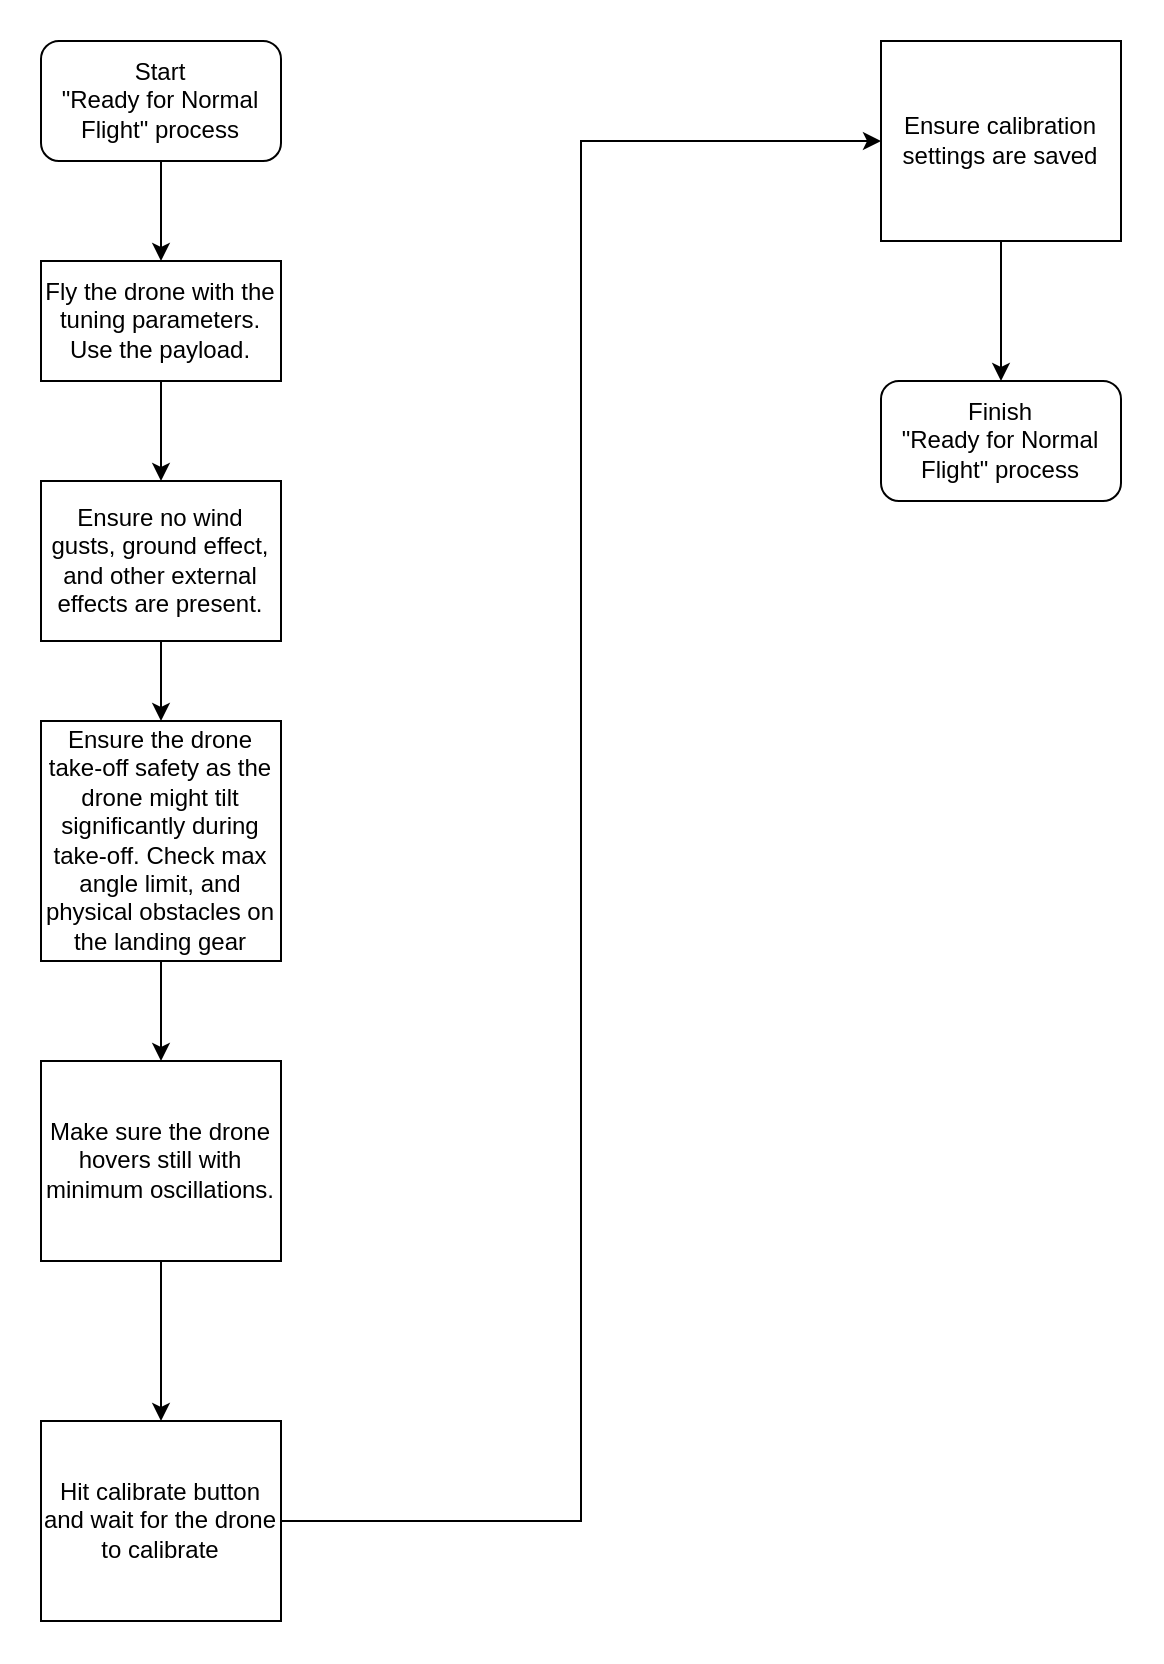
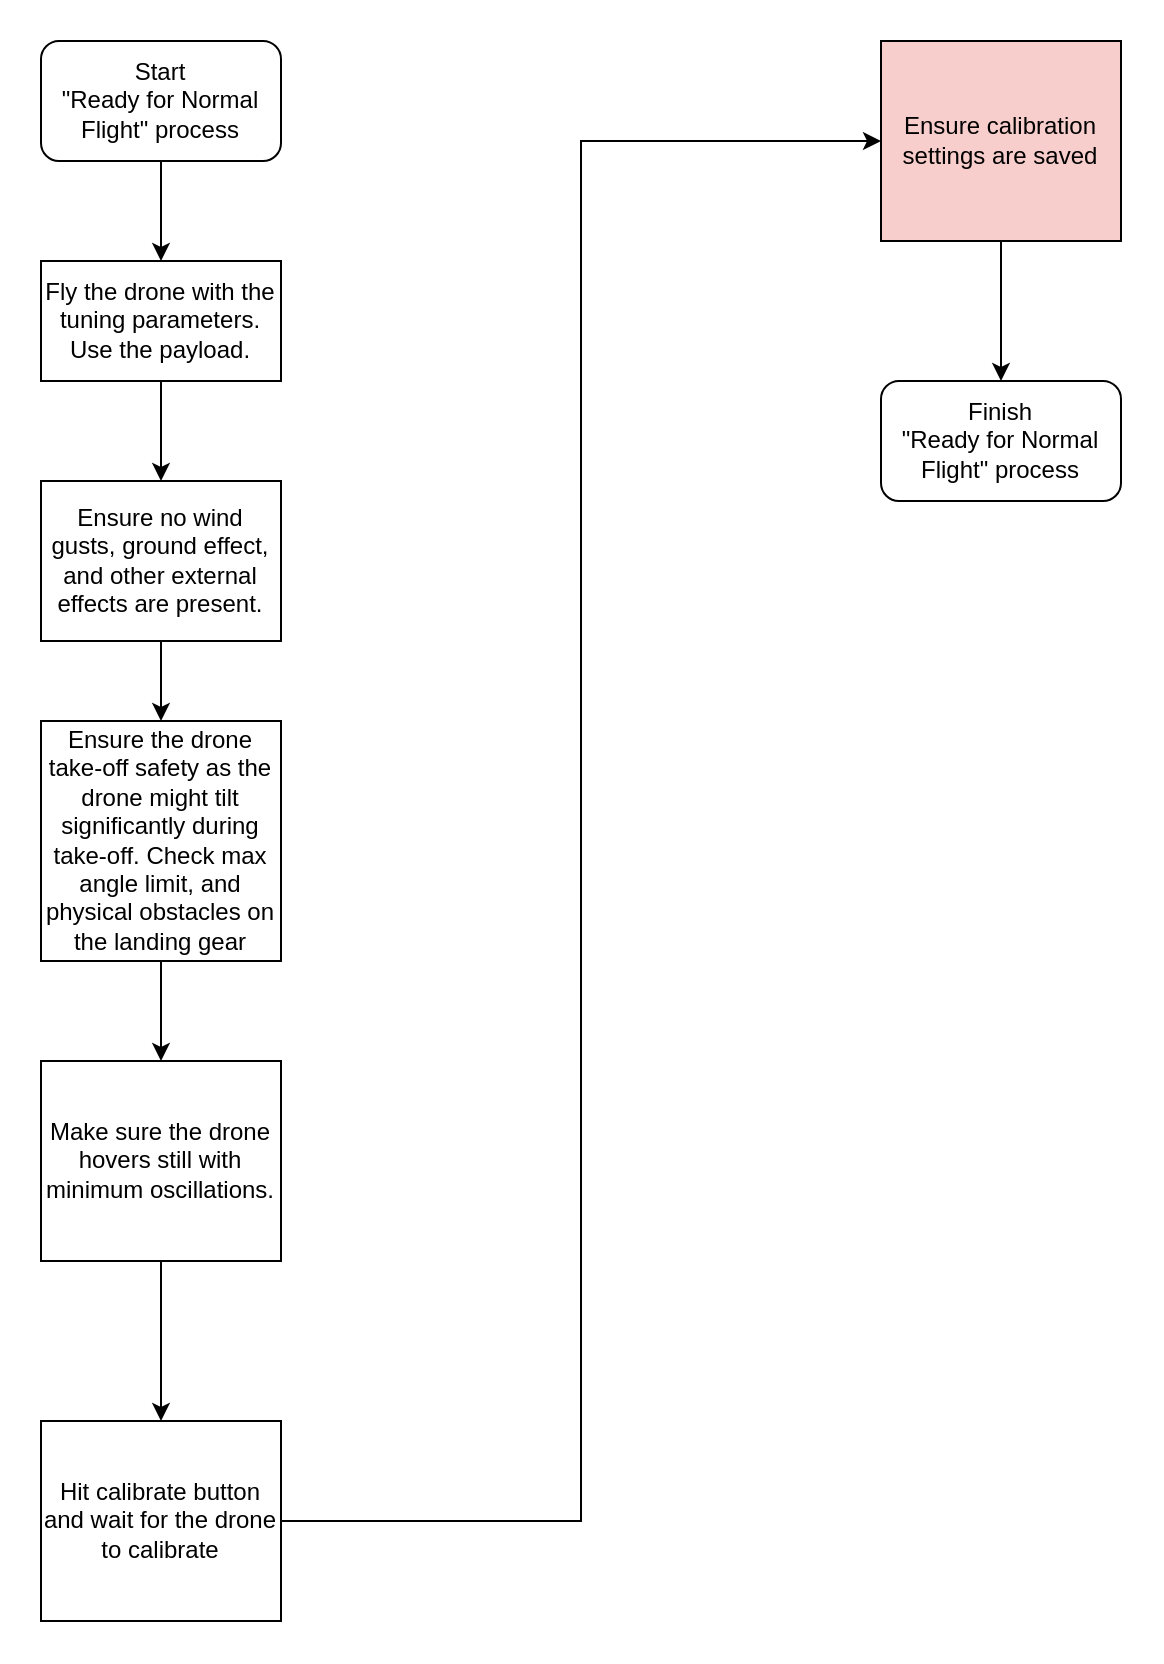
  <mxCell id="0" />
  <mxCell id="1" parent="0" />
  <mxCell id="2" value="Start&lt;br&gt;&quot;Ready for Normal Flight&quot; process" style="rounded=1;whiteSpace=wrap;html=1;" parent="1" vertex="1"><mxGeometry x="20" y="20" width="120" height="60" as="geometry" /></mxCell>
  <mxCell id="3" value="" style="endArrow=classic;html=1;rounded=0;exitX=0.5;exitY=1;exitDx=0;exitDy=0;entryX=0.5;entryY=0;entryDx=0;entryDy=0;" parent="1" source="2" target="4" edge="1"><mxGeometry width="50" height="50" relative="1" as="geometry"><mxPoint x="400" y="300" as="sourcePoint" /><mxPoint x="80" y="170" as="targetPoint" /></mxGeometry></mxCell>
  <mxCell id="4" value="Fly the drone with the tuning parameters. Use the payload." style="rounded=0;whiteSpace=wrap;html=1;" parent="1" vertex="1"><mxGeometry x="20" y="130" width="120" height="60" as="geometry" /></mxCell>
  <mxCell id="5" value="Ensure no wind gusts, ground effect, and other external effects are present." style="rounded=0;whiteSpace=wrap;html=1;" parent="1" vertex="1"><mxGeometry x="20" y="240" width="120" height="80" as="geometry" /></mxCell>
  <mxCell id="6" value="" style="endArrow=classic;html=1;rounded=0;exitX=0.5;exitY=1;exitDx=0;exitDy=0;entryX=0.5;entryY=0;entryDx=0;entryDy=0;" parent="1" source="4" target="5" edge="1"><mxGeometry width="50" height="50" relative="1" as="geometry"><mxPoint x="200" y="240" as="sourcePoint" /><mxPoint x="200" y="320" as="targetPoint" /></mxGeometry></mxCell>
  <mxCell id="7" style="edgeStyle=orthogonalEdgeStyle;rounded=0;orthogonalLoop=1;jettySize=auto;html=1;exitX=0.5;exitY=1;exitDx=0;exitDy=0;entryX=0.5;entryY=0;entryDx=0;entryDy=0;" parent="1" source="8" target="11" edge="1"><mxGeometry relative="1" as="geometry" /></mxCell>
  <mxCell id="8" value="Ensure the drone take-off safety as the drone might tilt significantly during take-off. Check max angle limit, and physical obstacles on the landing gear" style="rounded=0;whiteSpace=wrap;html=1;" parent="1" vertex="1"><mxGeometry x="20" y="360" width="120" height="120" as="geometry" /></mxCell>
  <mxCell id="9" value="" style="endArrow=classic;html=1;rounded=0;exitX=0.5;exitY=1;exitDx=0;exitDy=0;" parent="1" source="5" target="8" edge="1"><mxGeometry width="50" height="50" relative="1" as="geometry"><mxPoint x="260" y="370" as="sourcePoint" /><mxPoint x="260" y="450" as="targetPoint" /></mxGeometry></mxCell>
  <mxCell id="10" value="" style="edgeStyle=orthogonalEdgeStyle;rounded=0;orthogonalLoop=1;jettySize=auto;html=1;" parent="1" source="11" target="13" edge="1"><mxGeometry relative="1" as="geometry" /></mxCell>
  <mxCell id="11" value="Make sure the drone hovers still with minimum oscillations." style="rounded=0;whiteSpace=wrap;html=1;" parent="1" vertex="1"><mxGeometry x="20" y="530" width="120" height="100" as="geometry" /></mxCell>
  <mxCell id="12" value="" style="edgeStyle=orthogonalEdgeStyle;rounded=0;orthogonalLoop=1;jettySize=auto;html=1;entryX=0;entryY=0.5;entryDx=0;entryDy=0;" parent="1" source="13" target="15" edge="1"><mxGeometry relative="1" as="geometry" /></mxCell>
  <mxCell id="13" value="Hit calibrate button and wait for the drone to calibrate" style="rounded=0;whiteSpace=wrap;html=1;" parent="1" vertex="1"><mxGeometry x="20" y="710" width="120" height="100" as="geometry" /></mxCell>
  <mxCell id="14" value="" style="edgeStyle=orthogonalEdgeStyle;rounded=0;orthogonalLoop=1;jettySize=auto;html=1;" parent="1" source="15" edge="1"><mxGeometry relative="1" as="geometry"><mxPoint x="500" y="190" as="targetPoint" /></mxGeometry></mxCell>
- <mxCell id="15" value="Ensure calibration settings are saved" style="rounded=0;whiteSpace=wrap;html=1;" parent="1" vertex="1"><mxGeometry x="440" y="20" width="120" height="100" as="geometry" /></mxCell>
+ <mxCell id="15" value="Ensure calibration settings are saved" style="rounded=0;whiteSpace=wrap;html=1;fillColor=#f8cecc;" parent="1" vertex="1"><mxGeometry x="440" y="20" width="120" height="100" as="geometry" /></mxCell>
  <mxCell id="16" value="Finish&lt;br&gt;&quot;Ready for Normal Flight&quot; process" style="rounded=1;whiteSpace=wrap;html=1;" parent="1" vertex="1"><mxGeometry x="440" y="190" width="120" height="60" as="geometry" /></mxCell>
